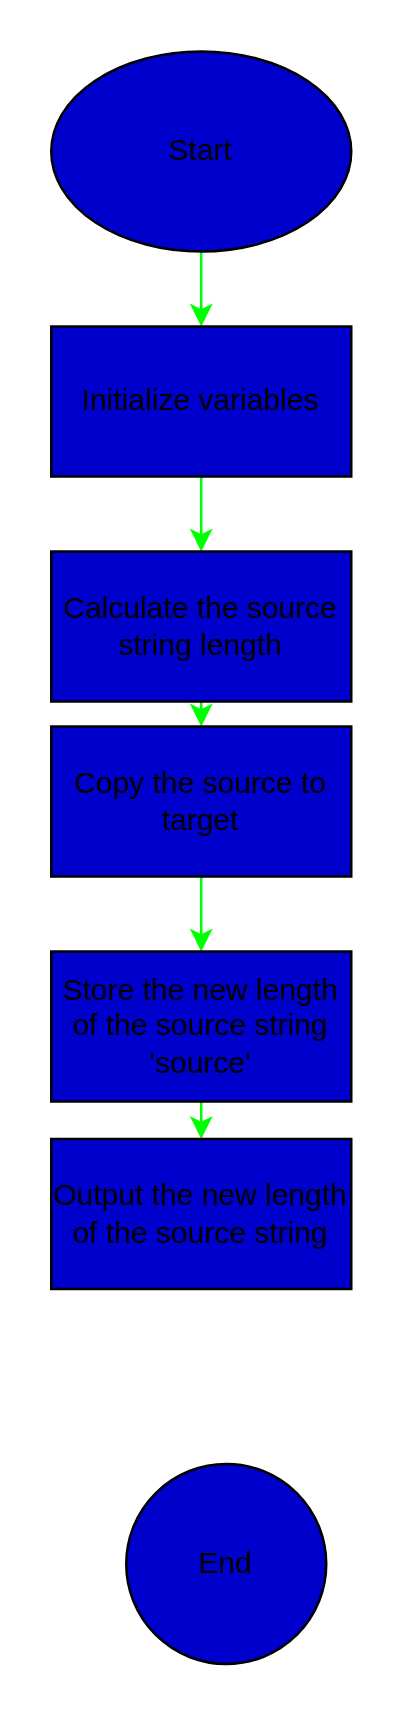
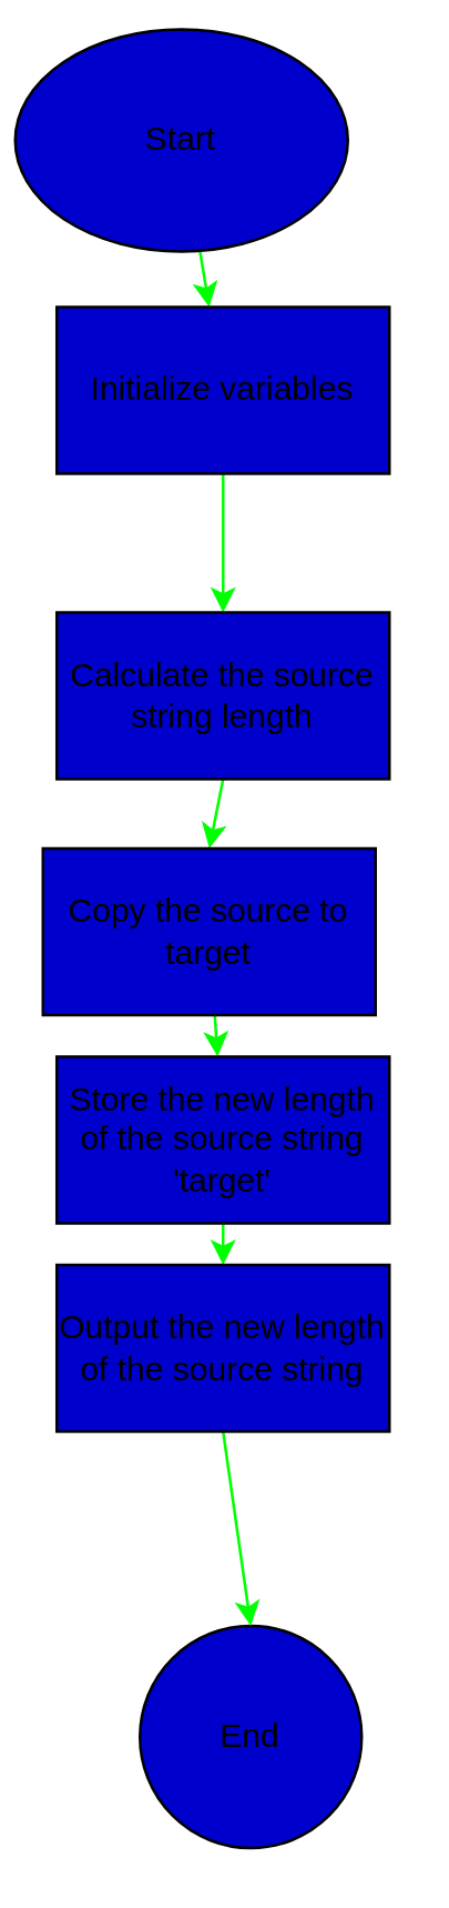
  <mxCell id="0" />
  <mxCell id="1" parent="0" />
  <mxCell id="2" value="" style="edgeStyle=none;html=1;fillColor=#0000CC;strokeColor=#00FF00;" edge="1" parent="1" source="3" target="5"><mxGeometry relative="1" as="geometry" /></mxCell>
- <mxCell id="3" value="Start" style="ellipse;whiteSpace=wrap;html=1;fillColor=#0000CC;" vertex="1" parent="1"><mxGeometry x="20" y="20" width="120" height="80" as="geometry" /></mxCell>
+ <mxCell id="3" value="Start" style="ellipse;whiteSpace=wrap;html=1;fillColor=#0000CC;" vertex="1" parent="1"><mxGeometry x="5" y="10" width="120" height="80" as="geometry" /></mxCell>
  <mxCell id="4" value="" style="edgeStyle=none;html=1;fillColor=#0000CC;strokeColor=#00FF00;" edge="1" parent="1" source="5" target="7"><mxGeometry relative="1" as="geometry" /></mxCell>
- <mxCell id="5" value="Initialize variables" style="whiteSpace=wrap;html=1;fillColor=#0000CC;" vertex="1" parent="1"><mxGeometry x="20" y="130" width="120" height="60" as="geometry" /></mxCell>
+ <mxCell id="5" value="Initialize variables" style="whiteSpace=wrap;html=1;fillColor=#0000CC;" vertex="1" parent="1"><mxGeometry x="20" y="110" width="120" height="60" as="geometry" /></mxCell>
  <mxCell id="6" style="edgeStyle=none;html=1;exitX=0.5;exitY=1;exitDx=0;exitDy=0;entryX=0.5;entryY=0;entryDx=0;entryDy=0;fillColor=#0000CC;strokeColor=#00FF00;" edge="1" parent="1" source="7" target="9"><mxGeometry relative="1" as="geometry" /></mxCell>
  <mxCell id="7" value="Calculate the source string length" style="whiteSpace=wrap;html=1;fillColor=#0000CC;" vertex="1" parent="1"><mxGeometry x="20" y="220" width="120" height="60" as="geometry" /></mxCell>
  <mxCell id="8" value="" style="edgeStyle=none;html=1;fillColor=#0000CC;strokeColor=#00FF00;" edge="1" parent="1" source="9" target="11"><mxGeometry relative="1" as="geometry" /></mxCell>
- <mxCell id="9" value="Copy the source to target" style="whiteSpace=wrap;html=1;fillColor=#0000CC;" vertex="1" parent="1"><mxGeometry x="20" y="290" width="120" height="60" as="geometry" /></mxCell>
+ <mxCell id="9" value="Copy the source to target" style="whiteSpace=wrap;html=1;fillColor=#0000CC;" vertex="1" parent="1"><mxGeometry x="15" y="305" width="120" height="60" as="geometry" /></mxCell>
  <mxCell id="10" value="" style="edgeStyle=none;html=1;strokeColor=#00FF00;fontSize=11;fillColor=#0000CC;" edge="1" parent="1" source="11" target="14"><mxGeometry relative="1" as="geometry" /></mxCell>
- <mxCell id="11" value="Store the new length of the source string&lt;br&gt;'source'" style="whiteSpace=wrap;html=1;fillColor=#0000CC;" vertex="1" parent="1"><mxGeometry x="20" y="380" width="120" height="60" as="geometry" /></mxCell>
+ <mxCell id="11" value="Store the new length of the source string&lt;br&gt;'target'" style="whiteSpace=wrap;html=1;fillColor=#0000CC;" vertex="1" parent="1"><mxGeometry x="20" y="380" width="120" height="60" as="geometry" /></mxCell>
  <mxCell id="12" value="End" style="ellipse;whiteSpace=wrap;html=1;fillColor=#0000CC;" vertex="1" parent="1"><mxGeometry x="50" y="585" width="80" height="80" as="geometry" /></mxCell>
+ <mxCell id="13" style="edgeStyle=none;html=1;exitX=0.5;exitY=1;exitDx=0;exitDy=0;entryX=0.5;entryY=0;entryDx=0;entryDy=0;strokeColor=#00FF00;fontSize=11;fillColor=#0000CC;" edge="1" parent="1" source="14" target="12"><mxGeometry relative="1" as="geometry" /></mxCell>
  <mxCell id="14" value="Output the new length of the source string" style="whiteSpace=wrap;html=1;fillColor=#0000CC;" vertex="1" parent="1"><mxGeometry x="20" y="455" width="120" height="60" as="geometry" /></mxCell>
